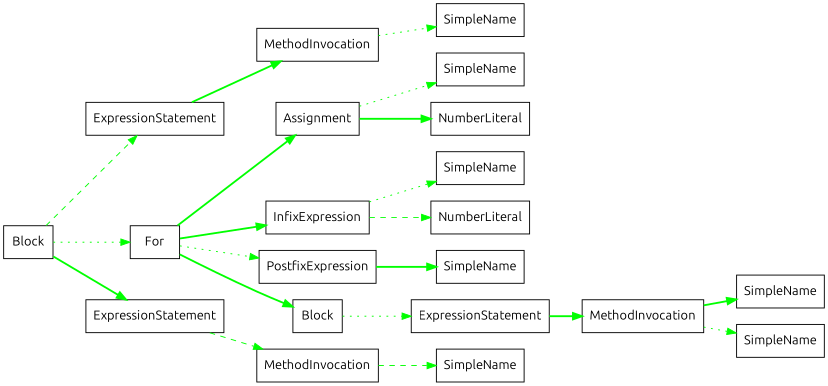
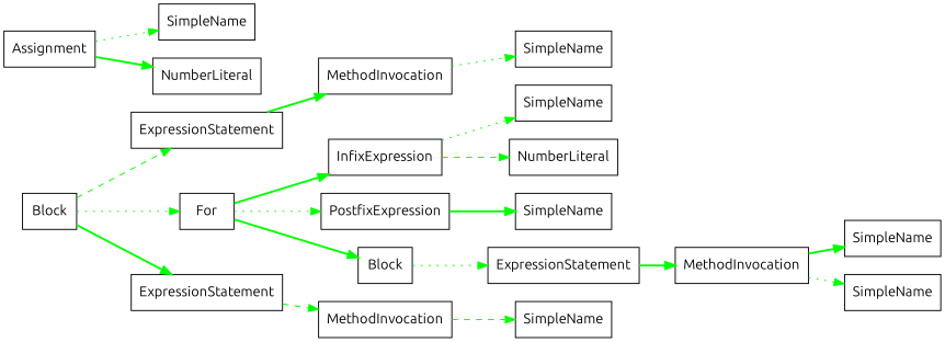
  digraph {
    compound=true
    fontname=Ubuntu
    rankdir=LR
    node [fillcolor=white fontname=Ubuntu shape=rect style=filled]
    edge [color=green fontname=Ubuntu style=bold]
    n1 [label=Block]
    n2 [label=ExpressionStatement]
    n3 [label=For]
    n4 [label=ExpressionStatement]
    n5 [label=MethodInvocation]
    n6 [label=Assignment]
    n7 [label=InfixExpression]
    n8 [label=PostfixExpression]
    n9 [label=Block]
    n10 [label=MethodInvocation]
    n11 [label=SimpleName]
    n12 [label=SimpleName]
    n13 [label=NumberLiteral]
    n14 [label=SimpleName]
    n15 [label=NumberLiteral]
    n16 [label=SimpleName]
    n17 [label=ExpressionStatement]
    n18 [label=MethodInvocation]
    n19 [label=SimpleName]
    n20 [label=SimpleName]
    n21 [label=SimpleName]
    n1 -> n2 [style=dashed]
    n1 -> n3 [style=dotted]
    n1 -> n4
    n2 -> n5
-   n3 -> n6
    n3 -> n7
    n3 -> n8 [style=dotted]
    n3 -> n9
    n4 -> n10 [style=dashed]
    n5 -> n11 [style=dotted]
    n6 -> n12 [style=dotted]
    n6 -> n13
    n7 -> n14 [style=dotted]
    n7 -> n15 [style=dashed]
    n8 -> n16
    n9 -> n17 [style=dotted]
    n10 -> n21 [style=dashed]
    n17 -> n18
    n18 -> n19
    n18 -> n20 [style=dotted]
  }
